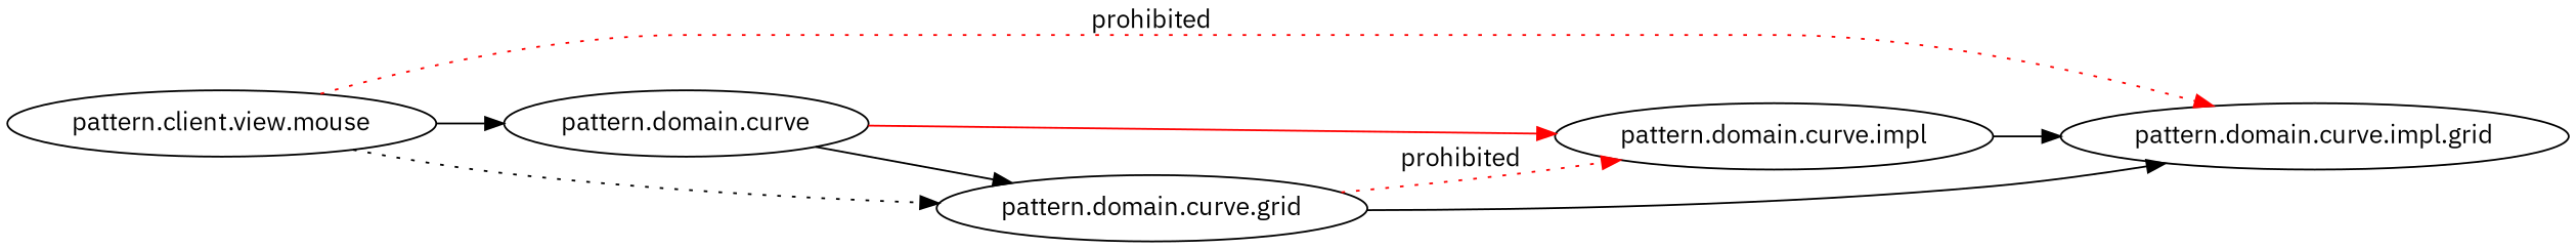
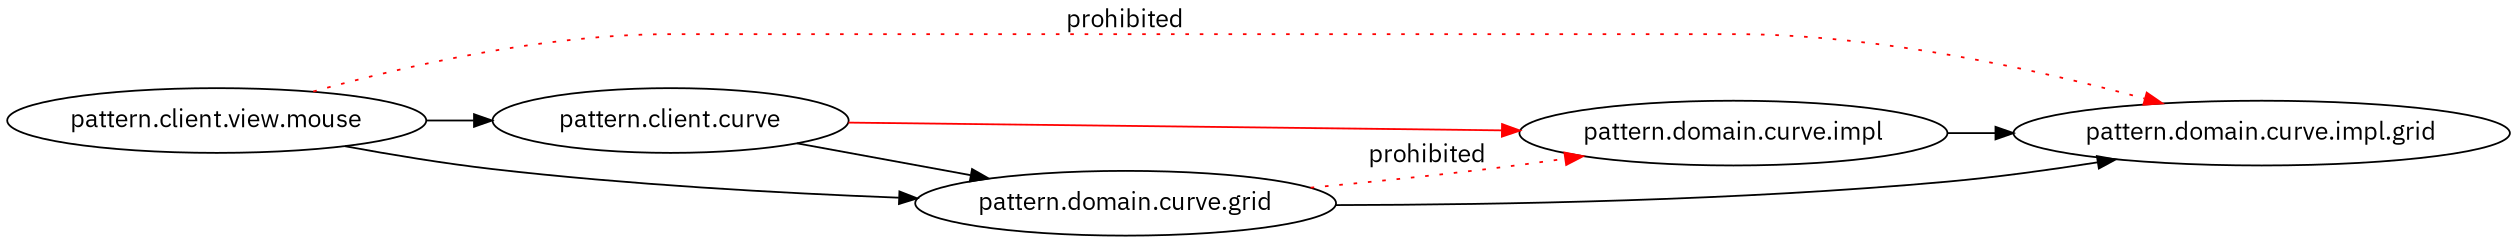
  digraph {
    fontname="IBM Plex Sans"
    rankdir=LR
    node [fontname="IBM Plex Sans"]
    edge [fontname="IBM Plex Sans"]
    n1 [label="pattern.domain.curve.impl"]
    n2 [label="pattern.domain.curve.impl.grid"]
    n3 [label="pattern.client.view.mouse"]
-   n4 [label="pattern.domain.curve"]
+   n4 [label="pattern.client.curve"]
    n5 [label="pattern.domain.curve.grid"]
    subgraph sub_1 {
      n1
      n2
      n3
    }
    n1 -> n2
    n3 -> n2 [color=red label=prohibited style=dotted]
    n3 -> n4
-   n3 -> n5 [style=dotted]
+   n3 -> n5
    n4 -> n1 [color=red]
    n4 -> n5
    n5 -> n1 [color=red label=prohibited style=dotted]
    n5 -> n2
  }
